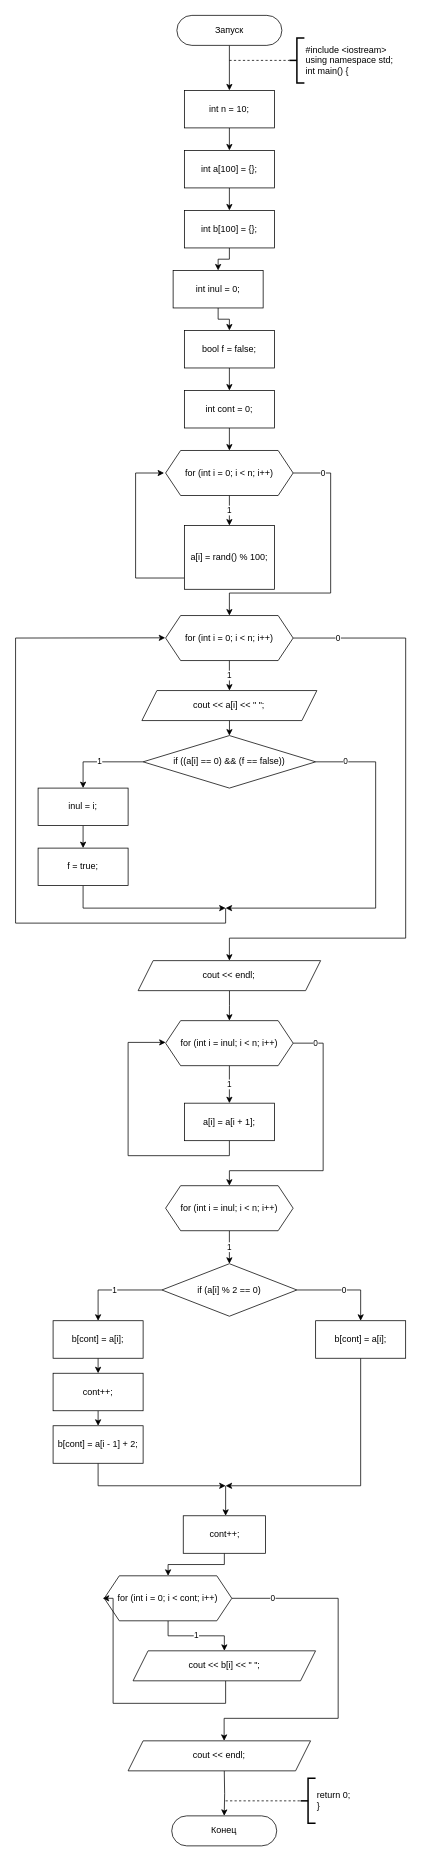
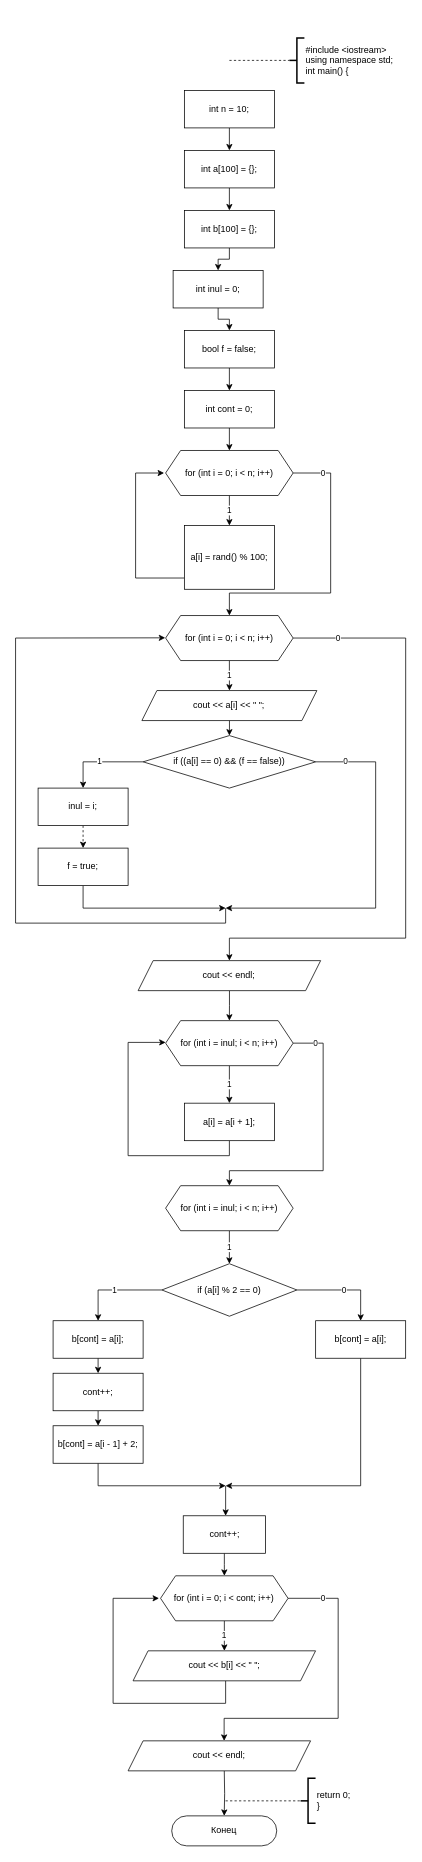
  <mxCell id="0" />
  <mxCell id="1" parent="0" />
- <mxCell id="2" style="edgeStyle=orthogonalEdgeStyle;rounded=0;orthogonalLoop=1;jettySize=auto;html=1;" parent="1" source="3" target="5" edge="1"><mxGeometry relative="1" as="geometry" /></mxCell>
- <mxCell id="3" value="Запуск" style="rounded=1;whiteSpace=wrap;html=1;arcSize=50;" parent="1" vertex="1"><mxGeometry x="235" y="20" width="140" height="40" as="geometry" /></mxCell>
  <mxCell id="4" style="edgeStyle=none;html=1;" parent="1" source="5" edge="1"><mxGeometry relative="1" as="geometry"><mxPoint x="305" y="200" as="targetPoint" /></mxGeometry></mxCell>
  <mxCell id="5" value="int n = 10;" style="rounded=0;whiteSpace=wrap;html=1;" parent="1" vertex="1"><mxGeometry x="245" y="120" width="120" height="50" as="geometry" /></mxCell>
  <mxCell id="6" value="#include &amp;lt;iostream&amp;gt;&lt;br&gt;using namespace std;&lt;br&gt;int main() {" style="strokeWidth=2;html=1;shape=mxgraph.flowchart.annotation_2;align=left;labelPosition=right;pointerEvents=1;" parent="1" vertex="1"><mxGeometry x="385" y="50" width="20" height="60" as="geometry" /></mxCell>
  <mxCell id="7" value="" style="endArrow=none;dashed=1;html=1;entryX=0;entryY=0.5;entryDx=0;entryDy=0;entryPerimeter=0;" parent="1" target="6" edge="1"><mxGeometry width="50" height="50" relative="1" as="geometry"><mxPoint x="305" y="80" as="sourcePoint" /><mxPoint x="395" y="70" as="targetPoint" /></mxGeometry></mxCell>
  <mxCell id="8" value="Конец" style="rounded=1;whiteSpace=wrap;html=1;arcSize=50;" parent="1" vertex="1"><mxGeometry x="228.13" y="2420" width="140" height="40" as="geometry" /></mxCell>
  <mxCell id="9" value="return 0;&lt;br&gt;}" style="strokeWidth=2;html=1;shape=mxgraph.flowchart.annotation_2;align=left;labelPosition=right;pointerEvents=1;" parent="1" vertex="1"><mxGeometry x="399.88" y="2370" width="20" height="60" as="geometry" /></mxCell>
  <mxCell id="10" value="" style="endArrow=none;dashed=1;html=1;entryX=0;entryY=0.5;entryDx=0;entryDy=0;entryPerimeter=0;edgeStyle=orthogonalEdgeStyle;" parent="1" edge="1"><mxGeometry width="50" height="50" relative="1" as="geometry"><mxPoint x="299.88" y="2400" as="sourcePoint" /><mxPoint x="399.88" y="2400" as="targetPoint" /></mxGeometry></mxCell>
  <mxCell id="11" style="edgeStyle=none;html=1;" parent="1" source="12" edge="1"><mxGeometry relative="1" as="geometry"><mxPoint x="305" y="280" as="targetPoint" /></mxGeometry></mxCell>
  <mxCell id="12" value="int a[100] = {};" style="rounded=0;whiteSpace=wrap;html=1;" parent="1" vertex="1"><mxGeometry x="245" y="200" width="120" height="50" as="geometry" /></mxCell>
  <mxCell id="13" value="" style="edgeStyle=orthogonalEdgeStyle;html=1;rounded=0;" edge="1" parent="1" source="14" target="21"><mxGeometry relative="1" as="geometry" /></mxCell>
  <mxCell id="14" value="int b[100] = {};" style="rounded=0;whiteSpace=wrap;html=1;" parent="1" vertex="1"><mxGeometry x="245" y="280" width="120" height="50" as="geometry" /></mxCell>
  <mxCell id="15" value="" style="edgeStyle=orthogonalEdgeStyle;rounded=0;html=1;" edge="1" parent="1" source="16" target="36"><mxGeometry relative="1" as="geometry" /></mxCell>
  <mxCell id="16" value="cout &amp;lt;&amp;lt; a[i] &amp;lt;&amp;lt; &quot; &quot;;" style="shape=parallelogram;perimeter=parallelogramPerimeter;whiteSpace=wrap;html=1;fixedSize=1;" parent="1" vertex="1"><mxGeometry x="188.38" y="920" width="233.25" height="40" as="geometry" /></mxCell>
  <mxCell id="17" value="" style="edgeStyle=orthogonalEdgeStyle;rounded=0;html=1;" edge="1" parent="1" source="18" target="44"><mxGeometry relative="1" as="geometry" /></mxCell>
  <mxCell id="18" value="cout &amp;lt;&amp;lt; endl;" style="shape=parallelogram;perimeter=parallelogramPerimeter;whiteSpace=wrap;html=1;fixedSize=1;" parent="1" vertex="1"><mxGeometry x="183.38" y="1280" width="243.25" height="40" as="geometry" /></mxCell>
  <mxCell id="19" style="edgeStyle=orthogonalEdgeStyle;rounded=0;html=1;" parent="1" target="8" edge="1"><mxGeometry relative="1" as="geometry"><mxPoint x="298.188" y="2360" as="sourcePoint" /></mxGeometry></mxCell>
  <mxCell id="20" style="edgeStyle=orthogonalEdgeStyle;rounded=0;html=1;" edge="1" parent="1" source="21" target="23"><mxGeometry relative="1" as="geometry" /></mxCell>
  <mxCell id="21" value="int inul = 0;" style="rounded=0;whiteSpace=wrap;html=1;" vertex="1" parent="1"><mxGeometry x="230" y="360" width="120" height="50" as="geometry" /></mxCell>
  <mxCell id="22" value="" style="edgeStyle=orthogonalEdgeStyle;rounded=0;html=1;" edge="1" parent="1" source="23" target="25"><mxGeometry relative="1" as="geometry" /></mxCell>
  <mxCell id="23" value="bool f = false;" style="rounded=0;whiteSpace=wrap;html=1;" vertex="1" parent="1"><mxGeometry x="245" y="440" width="120" height="50" as="geometry" /></mxCell>
  <mxCell id="24" value="" style="edgeStyle=orthogonalEdgeStyle;rounded=0;html=1;" edge="1" parent="1" source="25" target="28"><mxGeometry relative="1" as="geometry" /></mxCell>
  <mxCell id="25" value="int cont = 0;" style="rounded=0;whiteSpace=wrap;html=1;" vertex="1" parent="1"><mxGeometry x="245" y="520" width="120" height="50" as="geometry" /></mxCell>
  <mxCell id="26" value="1" style="edgeStyle=orthogonalEdgeStyle;rounded=0;html=1;" edge="1" parent="1" source="28" target="30"><mxGeometry relative="1" as="geometry" /></mxCell>
  <mxCell id="27" value="0" style="edgeStyle=orthogonalEdgeStyle;rounded=0;html=1;" edge="1" parent="1" source="28" target="33"><mxGeometry x="-0.787" relative="1" as="geometry"><Array as="points"><mxPoint x="440" y="630" /><mxPoint x="440" y="790" /><mxPoint x="305" y="790" /></Array><mxPoint as="offset" /></mxGeometry></mxCell>
  <mxCell id="28" value="for (int i = 0; i &amp;lt; n; i++)" style="shape=hexagon;perimeter=hexagonPerimeter2;whiteSpace=wrap;html=1;fixedSize=1;" vertex="1" parent="1"><mxGeometry x="220" y="600" width="170" height="60" as="geometry" /></mxCell>
  <mxCell id="29" style="edgeStyle=orthogonalEdgeStyle;rounded=0;html=1;entryX=-0.012;entryY=0.5;entryDx=0;entryDy=0;entryPerimeter=0;" edge="1" parent="1" source="30" target="28"><mxGeometry relative="1" as="geometry"><Array as="points"><mxPoint x="305" y="770" /><mxPoint x="180" y="770" /><mxPoint x="180" y="630" /></Array></mxGeometry></mxCell>
  <mxCell id="30" value="a[i] = rand() % 100;" style="rounded=0;whiteSpace=wrap;html=1;" vertex="1" parent="1"><mxGeometry x="245" y="700" width="120" height="85" as="geometry" /></mxCell>
  <mxCell id="31" value="1" style="edgeStyle=orthogonalEdgeStyle;rounded=0;html=1;" edge="1" parent="1" source="33" target="16"><mxGeometry relative="1" as="geometry" /></mxCell>
  <mxCell id="32" value="0" style="edgeStyle=orthogonalEdgeStyle;rounded=0;html=1;" edge="1" parent="1" source="33" target="18"><mxGeometry x="-0.853" relative="1" as="geometry"><Array as="points"><mxPoint x="540" y="850" /><mxPoint x="540" y="1250" /><mxPoint x="305" y="1250" /></Array><mxPoint as="offset" /></mxGeometry></mxCell>
  <mxCell id="33" value="for (int i = 0; i &amp;lt; n; i++)" style="shape=hexagon;perimeter=hexagonPerimeter2;whiteSpace=wrap;html=1;fixedSize=1;" vertex="1" parent="1"><mxGeometry x="220" y="820" width="170" height="60" as="geometry" /></mxCell>
  <mxCell id="34" value="1" style="edgeStyle=orthogonalEdgeStyle;rounded=0;html=1;" edge="1" parent="1" source="36" target="38"><mxGeometry relative="1" as="geometry"><Array as="points"><mxPoint x="110" y="1015" /></Array></mxGeometry></mxCell>
  <mxCell id="35" value="0" style="edgeStyle=orthogonalEdgeStyle;rounded=0;html=1;" edge="1" parent="1" source="36"><mxGeometry x="-0.83" relative="1" as="geometry"><mxPoint x="300" y="1210" as="targetPoint" /><Array as="points"><mxPoint x="500" y="1015" /><mxPoint x="500" y="1210" /></Array><mxPoint as="offset" /></mxGeometry></mxCell>
  <mxCell id="36" value="if ((a[i] == 0) &amp;amp;&amp;amp; (f == false))" style="rhombus;whiteSpace=wrap;html=1;" vertex="1" parent="1"><mxGeometry x="190" y="980" width="230" height="70" as="geometry" /></mxCell>
- <mxCell id="37" value="" style="edgeStyle=orthogonalEdgeStyle;rounded=0;html=1;" edge="1" parent="1" source="38" target="40"><mxGeometry relative="1" as="geometry" /></mxCell>
+ <mxCell id="37" value="" style="edgeStyle=orthogonalEdgeStyle;rounded=0;html=1;dashed=1;" edge="1" parent="1" source="38" target="40"><mxGeometry relative="1" as="geometry" /></mxCell>
  <mxCell id="38" value="inul = i;" style="rounded=0;whiteSpace=wrap;html=1;" vertex="1" parent="1"><mxGeometry x="50" y="1050" width="120" height="50" as="geometry" /></mxCell>
  <mxCell id="39" style="edgeStyle=orthogonalEdgeStyle;rounded=0;html=1;" edge="1" parent="1" source="40"><mxGeometry relative="1" as="geometry"><mxPoint x="300" y="1210" as="targetPoint" /><Array as="points"><mxPoint x="110" y="1210" /></Array></mxGeometry></mxCell>
  <mxCell id="40" value="f = true;" style="rounded=0;whiteSpace=wrap;html=1;" vertex="1" parent="1"><mxGeometry x="50" y="1130" width="120" height="50" as="geometry" /></mxCell>
  <mxCell id="41" value="" style="endArrow=classic;html=1;rounded=0;entryX=-0.003;entryY=0.495;entryDx=0;entryDy=0;entryPerimeter=0;" edge="1" parent="1" target="33"><mxGeometry width="50" height="50" relative="1" as="geometry"><mxPoint x="300" y="1210" as="sourcePoint" /><mxPoint x="120" y="950" as="targetPoint" /><Array as="points"><mxPoint x="300" y="1230" /><mxPoint x="20" y="1230" /><mxPoint x="20" y="850" /></Array></mxGeometry></mxCell>
  <mxCell id="42" value="1" style="edgeStyle=orthogonalEdgeStyle;rounded=0;html=1;" edge="1" parent="1" source="44" target="46"><mxGeometry relative="1" as="geometry" /></mxCell>
  <mxCell id="43" value="0" style="edgeStyle=orthogonalEdgeStyle;rounded=0;html=1;" edge="1" parent="1" source="44" target="48"><mxGeometry x="-0.831" relative="1" as="geometry"><Array as="points"><mxPoint x="430" y="1390" /><mxPoint x="430" y="1560" /><mxPoint x="305" y="1560" /></Array><mxPoint as="offset" /></mxGeometry></mxCell>
  <mxCell id="44" value="for (int i = inul; i &amp;lt; n; i++)" style="shape=hexagon;perimeter=hexagonPerimeter2;whiteSpace=wrap;html=1;fixedSize=1;" vertex="1" parent="1"><mxGeometry x="220" y="1360" width="170" height="60" as="geometry" /></mxCell>
  <mxCell id="45" style="edgeStyle=orthogonalEdgeStyle;rounded=0;html=1;" edge="1" parent="1" source="46"><mxGeometry relative="1" as="geometry"><mxPoint x="220" y="1389" as="targetPoint" /><Array as="points"><mxPoint x="305" y="1540" /><mxPoint x="170" y="1540" /><mxPoint x="170" y="1389" /></Array></mxGeometry></mxCell>
  <mxCell id="46" value="a[i] = a[i + 1];" style="rounded=0;whiteSpace=wrap;html=1;" vertex="1" parent="1"><mxGeometry x="245.01" y="1470" width="120" height="50" as="geometry" /></mxCell>
  <mxCell id="47" value="1" style="edgeStyle=orthogonalEdgeStyle;rounded=0;html=1;" edge="1" parent="1" source="48" target="51"><mxGeometry relative="1" as="geometry" /></mxCell>
  <mxCell id="48" value="for (int i = inul; i &amp;lt; n; i++)" style="shape=hexagon;perimeter=hexagonPerimeter2;whiteSpace=wrap;html=1;fixedSize=1;" vertex="1" parent="1"><mxGeometry x="220" y="1580" width="170" height="60" as="geometry" /></mxCell>
  <mxCell id="49" value="1" style="edgeStyle=orthogonalEdgeStyle;rounded=0;html=1;" edge="1" parent="1" source="51" target="53"><mxGeometry relative="1" as="geometry" /></mxCell>
  <mxCell id="50" value="0" style="edgeStyle=orthogonalEdgeStyle;rounded=0;html=1;" edge="1" parent="1" source="51" target="59"><mxGeometry relative="1" as="geometry" /></mxCell>
  <mxCell id="51" value="if (a[i] % 2 == 0)" style="rhombus;whiteSpace=wrap;html=1;" vertex="1" parent="1"><mxGeometry x="215.01" y="1684" width="180" height="70" as="geometry" /></mxCell>
  <mxCell id="52" style="edgeStyle=orthogonalEdgeStyle;rounded=0;html=1;" edge="1" parent="1" source="53" target="55"><mxGeometry relative="1" as="geometry" /></mxCell>
  <mxCell id="53" value="b[cont] = a[i];" style="rounded=0;whiteSpace=wrap;html=1;" vertex="1" parent="1"><mxGeometry x="70" y="1760" width="120" height="50" as="geometry" /></mxCell>
  <mxCell id="54" style="edgeStyle=orthogonalEdgeStyle;rounded=0;html=1;" edge="1" parent="1" source="55" target="57"><mxGeometry relative="1" as="geometry" /></mxCell>
  <mxCell id="55" value="cont++;" style="rounded=0;whiteSpace=wrap;html=1;" vertex="1" parent="1"><mxGeometry x="70" y="1830" width="120" height="50" as="geometry" /></mxCell>
  <mxCell id="56" style="edgeStyle=orthogonalEdgeStyle;rounded=0;html=1;" edge="1" parent="1" source="57"><mxGeometry relative="1" as="geometry"><mxPoint x="300" y="1980" as="targetPoint" /><Array as="points"><mxPoint x="130" y="1980" /></Array></mxGeometry></mxCell>
  <mxCell id="57" value="b[cont] = a[i - 1] + 2;" style="rounded=0;whiteSpace=wrap;html=1;" vertex="1" parent="1"><mxGeometry x="70" y="1900" width="120" height="50" as="geometry" /></mxCell>
  <mxCell id="58" style="edgeStyle=orthogonalEdgeStyle;rounded=0;html=1;" edge="1" parent="1" source="59"><mxGeometry relative="1" as="geometry"><mxPoint x="300" y="1980" as="targetPoint" /><Array as="points"><mxPoint x="480" y="1980" /></Array></mxGeometry></mxCell>
  <mxCell id="59" value="b[cont] = a[i];" style="rounded=0;whiteSpace=wrap;html=1;" vertex="1" parent="1"><mxGeometry x="420" y="1760" width="120" height="50" as="geometry" /></mxCell>
  <mxCell id="60" value="" style="edgeStyle=orthogonalEdgeStyle;rounded=0;html=1;" edge="1" parent="1" source="61" target="65"><mxGeometry relative="1" as="geometry" /></mxCell>
  <mxCell id="61" value="cont++;" style="rounded=0;whiteSpace=wrap;html=1;" vertex="1" parent="1"><mxGeometry x="243.5" y="2020" width="109.5" height="50" as="geometry" /></mxCell>
  <mxCell id="62" value="" style="endArrow=classic;html=1;rounded=0;entryX=0.516;entryY=0;entryDx=0;entryDy=0;entryPerimeter=0;" edge="1" parent="1" target="61"><mxGeometry width="50" height="50" relative="1" as="geometry"><mxPoint x="300" y="1980" as="sourcePoint" /><mxPoint x="290" y="2000" as="targetPoint" /></mxGeometry></mxCell>
  <mxCell id="63" value="1" style="edgeStyle=orthogonalEdgeStyle;rounded=0;html=1;" edge="1" parent="1" source="65" target="67"><mxGeometry relative="1" as="geometry" /></mxCell>
  <mxCell id="64" value="0" style="edgeStyle=orthogonalEdgeStyle;rounded=0;html=1;" edge="1" parent="1" source="65" target="68"><mxGeometry x="-0.771" relative="1" as="geometry"><Array as="points"><mxPoint x="450" y="2130" /><mxPoint x="450" y="2290" /><mxPoint x="298" y="2290" /></Array><mxPoint as="offset" /></mxGeometry></mxCell>
- <mxCell id="65" value="for (int i = 0; i &amp;lt; cont; i++)" style="shape=hexagon;perimeter=hexagonPerimeter2;whiteSpace=wrap;html=1;fixedSize=1;" vertex="1" parent="1"><mxGeometry x="138.25" y="2100" width="170" height="60" as="geometry" /></mxCell>
+ <mxCell id="65" value="for (int i = 0; i &amp;lt; cont; i++)" style="shape=hexagon;perimeter=hexagonPerimeter2;whiteSpace=wrap;html=1;fixedSize=1;" vertex="1" parent="1"><mxGeometry x="213.25" y="2100" width="170" height="60" as="geometry" /></mxCell>
  <mxCell id="66" style="edgeStyle=orthogonalEdgeStyle;rounded=0;html=1;entryX=-0.012;entryY=0.5;entryDx=0;entryDy=0;entryPerimeter=0;" edge="1" parent="1" source="67" target="65"><mxGeometry relative="1" as="geometry"><Array as="points"><mxPoint x="300" y="2270" /><mxPoint x="150" y="2270" /><mxPoint x="150" y="2130" /></Array><mxPoint x="300" y="2250" as="sourcePoint" /></mxGeometry></mxCell>
  <mxCell id="67" value="cout &amp;lt;&amp;lt; b[i] &amp;lt;&amp;lt; &quot; &quot;;" style="shape=parallelogram;perimeter=parallelogramPerimeter;whiteSpace=wrap;html=1;fixedSize=1;" vertex="1" parent="1"><mxGeometry x="176.63" y="2200" width="243.25" height="40" as="geometry" /></mxCell>
  <mxCell id="68" value="cout &amp;lt;&amp;lt; endl;" style="shape=parallelogram;perimeter=parallelogramPerimeter;whiteSpace=wrap;html=1;fixedSize=1;" vertex="1" parent="1"><mxGeometry x="170" y="2320" width="243.25" height="40" as="geometry" /></mxCell>
